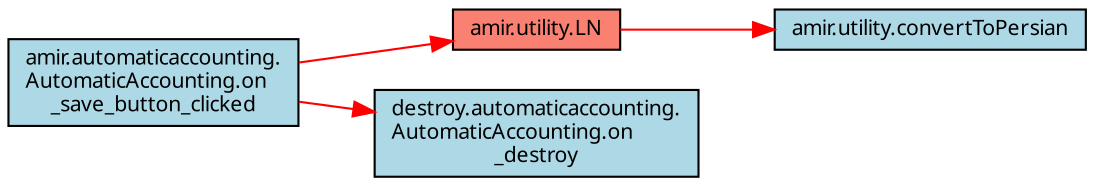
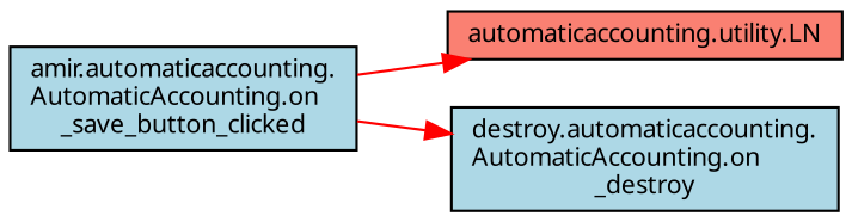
  digraph {
    rankdir=LR
    node [color=black fillcolor=lightblue fontname="FreeSans.ttf" fontsize=10 shape=record style=filled]
    edge [color=red fontname="FreeSans.ttf" fontsize=10 labelfontname="FreeSans.ttf" labelfontsize=10 style=solid]
    n1 [fontcolor=black height=0.2 label="amir.automaticaccounting.\lAutomaticAccounting.on\l_save_button_clicked" width=0.4]
-   n2 [fillcolor=salmon height=0.2 label="amir.utility.LN" width=0.4]
+   n2 [fillcolor=salmon height=0.2 label="automaticaccounting.utility.LN" width=0.4]
    n3 [height=0.2 label="destroy.automaticaccounting.\lAutomaticAccounting.on\l_destroy" width=0.4]
-   n4 [height=0.2 label="amir.utility.convertToPersian" width=0.4]
    n1 -> n2
    n1 -> n3
-   n2 -> n4
  }
